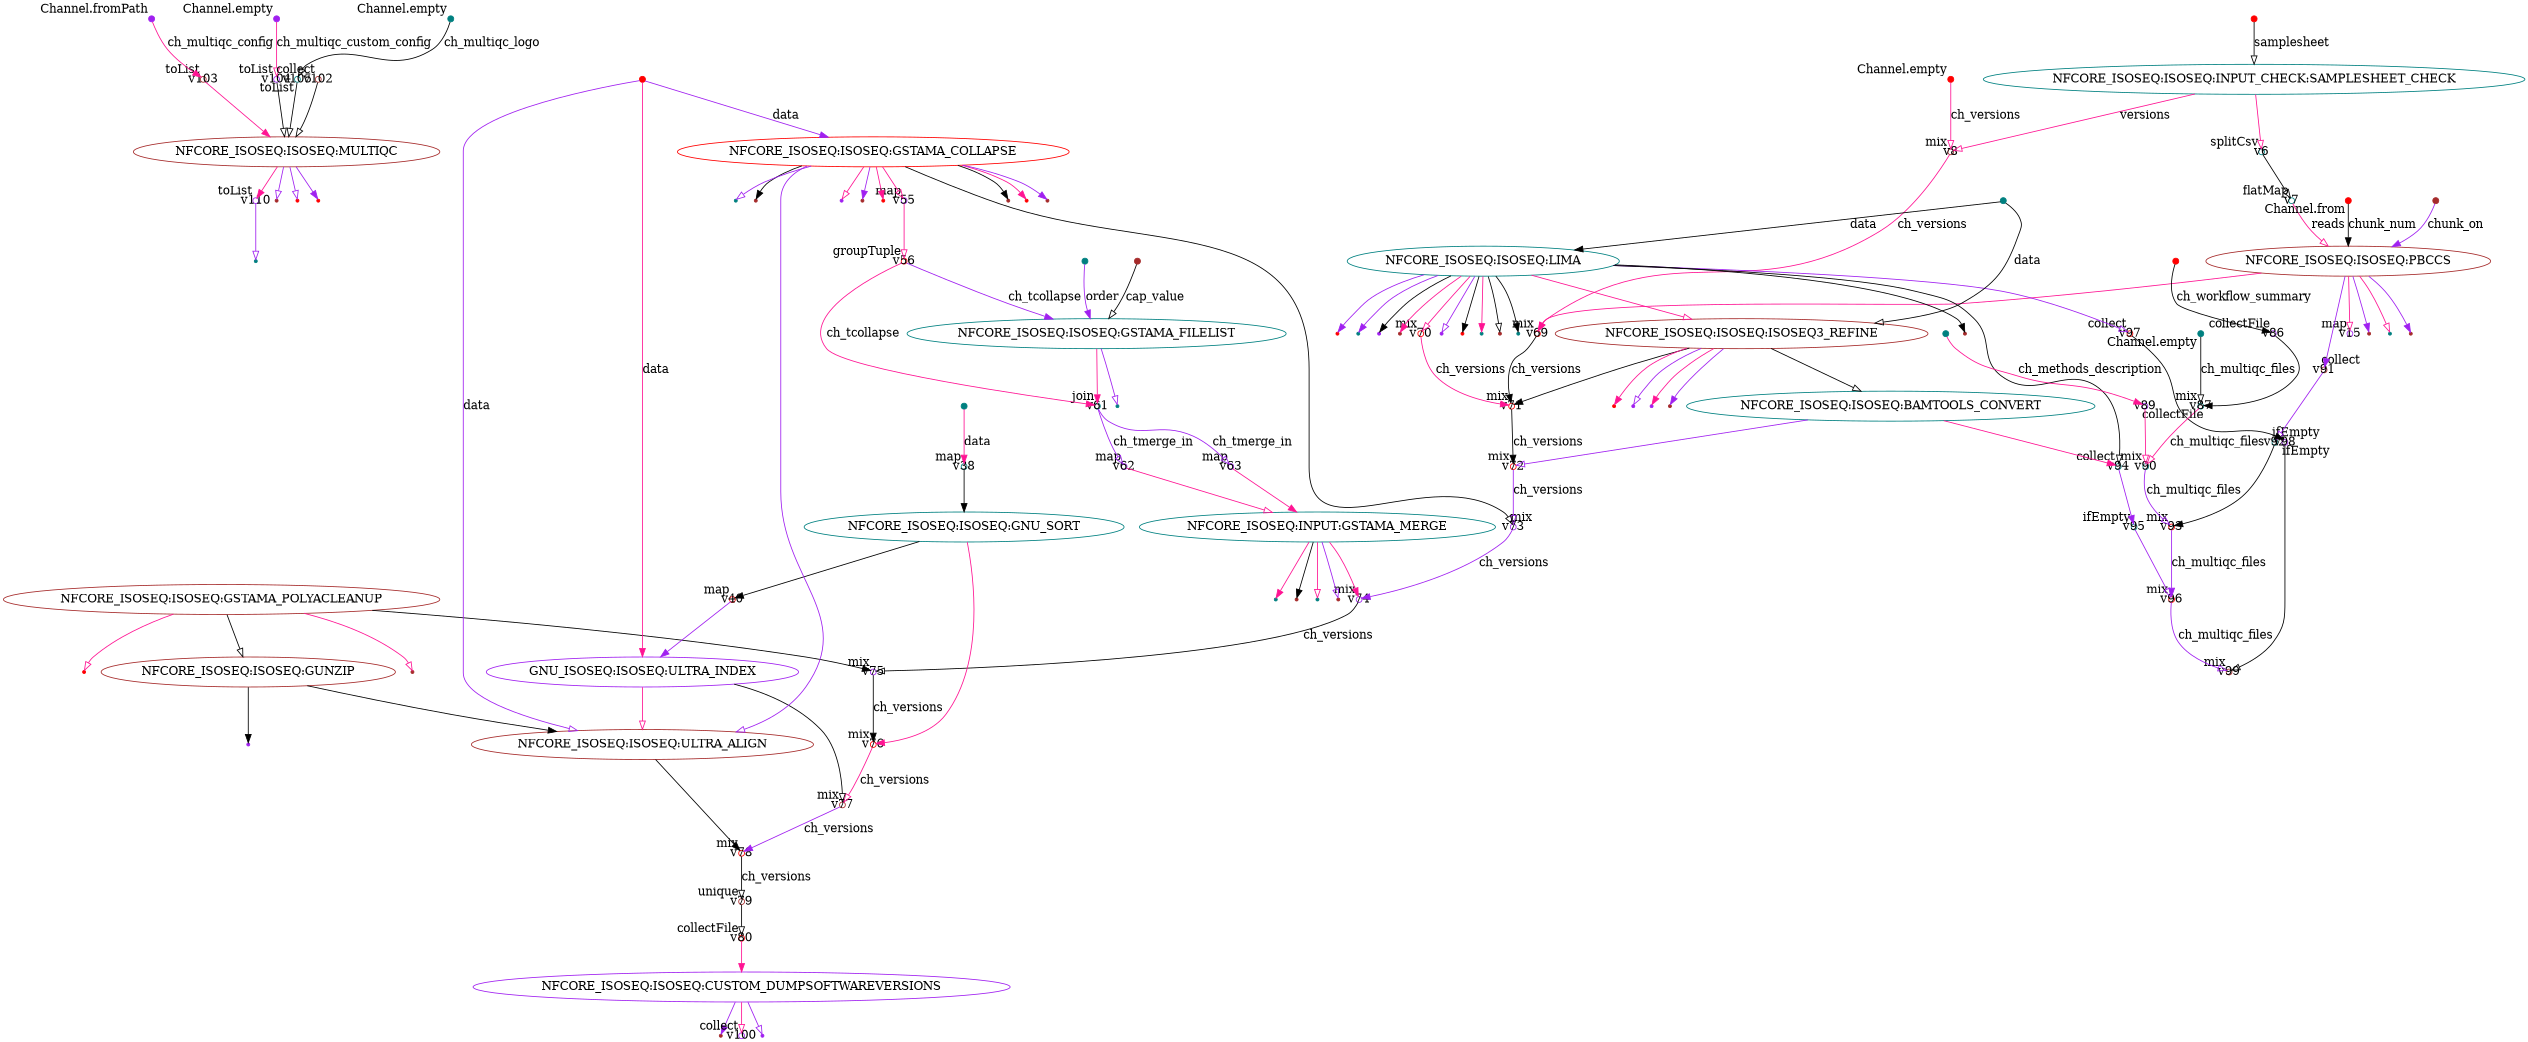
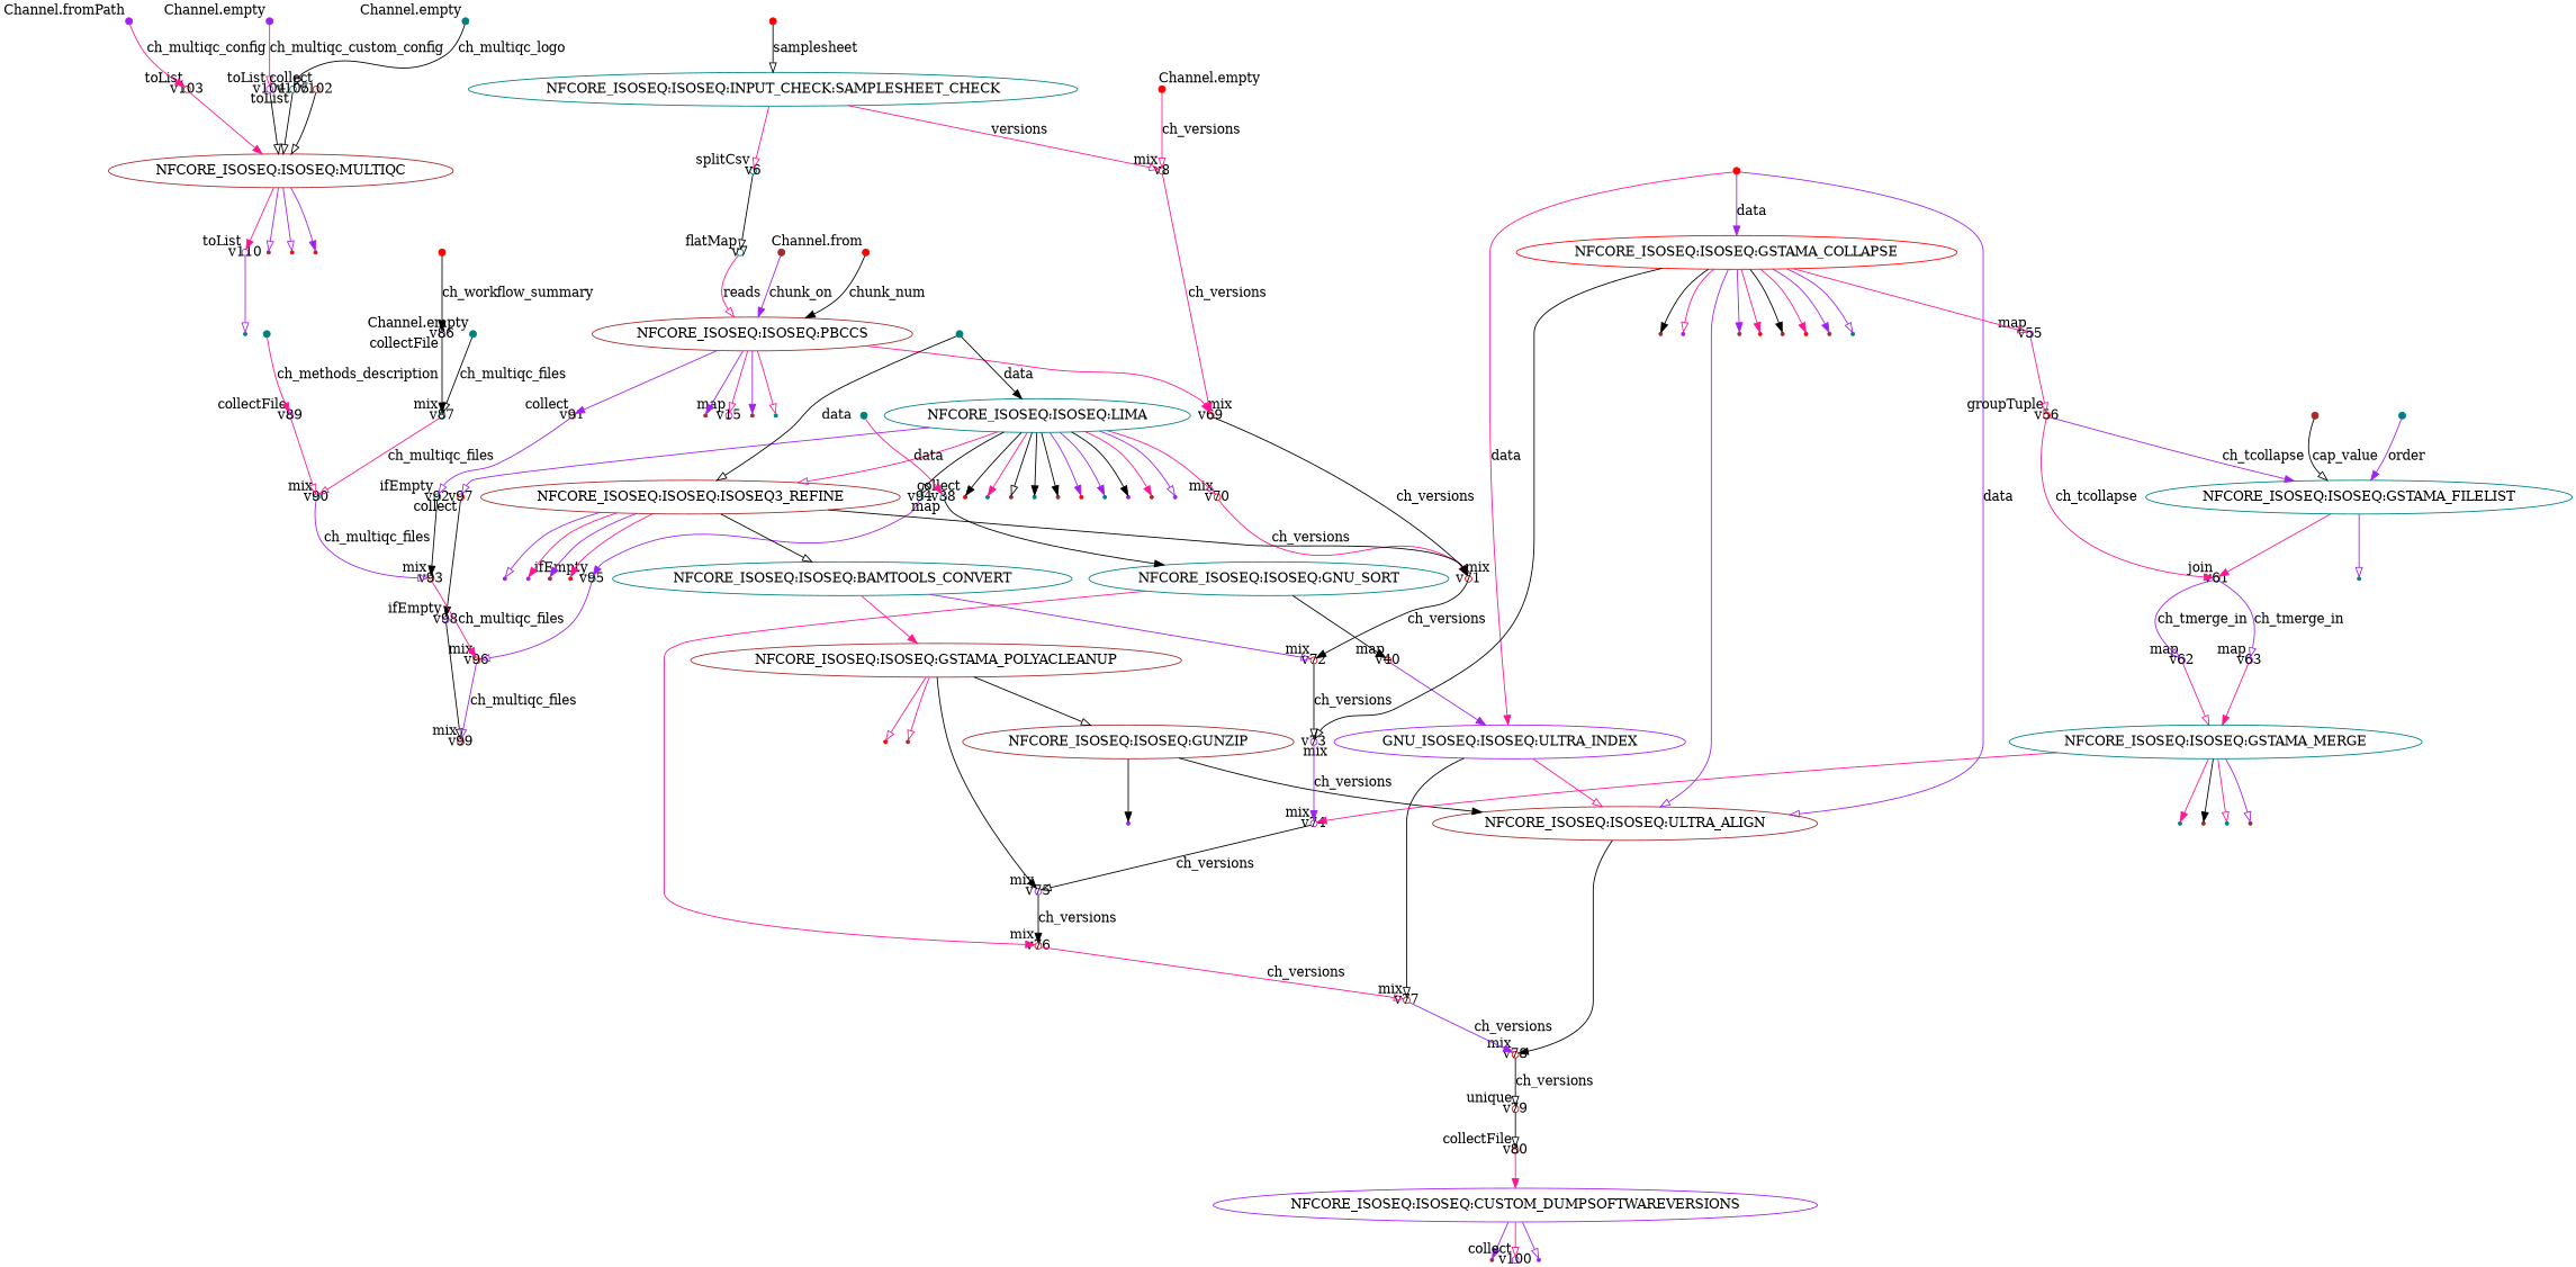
  digraph {
    node [color=teal fixedsize=true shape=point]
    edge [arrowhead=normal color=deeppink]
    v0 [color=purple width=0.1 xlabel="Channel.fromPath"]
    v103 [color=brown shape=circle width=0.1 xlabel=toList]
    n3 [color=brown label="NFCORE_ISOSEQ:ISOSEQ:MULTIQC" fixedsize="" shape=""]
    v110 [color=purple shape=circle width=0.1 xlabel=toList]
    v109 [color=brown fixedsize=""]
    v108 [color=red fixedsize=""]
    v107 [color=red fixedsize=""]
    v1 [color=purple width=0.1 xlabel="Channel.empty"]
    v104 [color=purple shape=circle width=0.1 xlabel=toList]
    v2 [width=0.1 xlabel="Channel.empty"]
    v105 [shape=circle width=0.1 xlabel=toList]
    v3 [color=red width=0.1 xlabel="Channel.empty"]
    v8 [color=brown shape=circle width=0.1 xlabel=mix]
    v69 [color=red shape=circle width=0.1 xlabel=mix]
    v71 [color=red shape=circle width=0.1 xlabel=mix]
    v4 [color=red width=0.1]
    n17 [label="NFCORE_ISOSEQ:ISOSEQ:INPUT_CHECK:SAMPLESHEET_CHECK" fixedsize="" shape=""]
    v6 [shape=circle width=0.1 xlabel=splitCsv]
    v7 [shape=circle width=0.1 xlabel=flatMap]
    n20 [color=brown label="NFCORE_ISOSEQ:ISOSEQ:PBCCS" fixedsize="" shape=""]
    v15 [color=purple shape=circle width=0.1 xlabel=map]
    v14 [color=brown fixedsize=""]
    v13 [fixedsize=""]
    v91 [color=brown shape=circle width=0.1 xlabel=collect]
    v12 [color=brown fixedsize=""]
    v92 [shape=circle width=0.1 xlabel=ifEmpty]
    v70 [color=red shape=circle width=0.1 xlabel=mix]
    v9 [color=red width=0.1 xlabel="Channel.from"]
    v10 [color=brown width=0.1]
    n30 [label="NFCORE_ISOSEQ:ISOSEQ:LIMA" fixedsize="" shape=""]
    v97 [color=red shape=circle width=0.1 xlabel=collect]
    v27 [fixedsize=""]
    v94 [shape=circle width=0.1 xlabel=collect]
    n34 [color=brown label="NFCORE_ISOSEQ:ISOSEQ:ISOSEQ3_REFINE" fixedsize="" shape=""]
    v26 [color=brown fixedsize=""]
    v25 [fixedsize=""]
    v24 [color=brown fixedsize=""]
    v23 [color=red fixedsize=""]
    v22 [fixedsize=""]
    v21 [color=purple fixedsize=""]
    v20 [color=brown fixedsize=""]
    v19 [color=purple fixedsize=""]
    v18 [color=red fixedsize=""]
    v93 [color=red shape=circle width=0.1 xlabel=mix]
    v98 [color=purple shape=circle width=0.1 xlabel=ifEmpty]
    v95 [shape=circle width=0.1 xlabel=ifEmpty]
    n47 [label="NFCORE_ISOSEQ:ISOSEQ:BAMTOOLS_CONVERT" fixedsize="" shape=""]
    v32 [color=red fixedsize=""]
    v31 [color=purple fixedsize=""]
    v30 [color=purple fixedsize=""]
    v29 [color=brown fixedsize=""]
    v16 [width=0.1]
    v99 [color=brown shape=circle width=0.1 xlabel=mix]
    v96 [color=red shape=circle width=0.1 xlabel=mix]
    v72 [color=red shape=circle width=0.1 xlabel=mix]
    n56 [color=brown label="NFCORE_ISOSEQ:ISOSEQ:GSTAMA_POLYACLEANUP" fixedsize="" shape=""]
    n57 [color=brown label="NFCORE_ISOSEQ:ISOSEQ:GUNZIP" fixedsize="" shape=""]
    v36 [color=red fixedsize=""]
    v35 [color=brown fixedsize=""]
    v75 [color=purple shape=circle width=0.1 xlabel=mix]
    v73 [color=purple shape=circle width=0.1 xlabel=mix]
    n62 [color=brown label="NFCORE_ISOSEQ:ISOSEQ:ULTRA_ALIGN" fixedsize="" shape=""]
    v44 [color=purple fixedsize=""]
    v76 [color=red shape=circle width=0.1 xlabel=mix]
    v74 [color=purple shape=circle width=0.1 xlabel=mix]
    v78 [color=red shape=circle width=0.1 xlabel=mix]
    v77 [color=brown shape=circle width=0.1 xlabel=mix]
    v37 [width=0.1]
    v38 [shape=circle width=0.1 xlabel=map]
    n70 [label="NFCORE_ISOSEQ:ISOSEQ:GNU_SORT" fixedsize="" shape=""]
    v40 [color=red shape=circle width=0.1 xlabel=map]
    n72 [color=purple label="GNU_ISOSEQ:ISOSEQ:ULTRA_INDEX" fixedsize="" shape=""]
    v41 [color=red width=0.1]
    n74 [color=red label="NFCORE_ISOSEQ:ISOSEQ:GSTAMA_COLLAPSE" fixedsize="" shape=""]
    v55 [color=purple shape=circle width=0.1 xlabel=map]
    v54 [color=brown fixedsize=""]
    v53 [color=purple fixedsize=""]
    v52 [color=brown fixedsize=""]
    v51 [color=red fixedsize=""]
    v50 [color=brown fixedsize=""]
    v49 [color=red fixedsize=""]
    v48 [color=brown fixedsize=""]
    v47 [fixedsize=""]
    v79 [color=brown shape=circle width=0.1 xlabel=unique]
    v56 [color=red shape=circle width=0.1 xlabel=groupTuple]
    v80 [color=red shape=circle width=0.1 xlabel=collectFile]
    n87 [label="NFCORE_ISOSEQ:ISOSEQ:GSTAMA_FILELIST" fixedsize="" shape=""]
    v61 [shape=circle width=0.1 xlabel=join]
    v60 [fixedsize=""]
    v62 [color=purple shape=circle width=0.1 xlabel=map]
    v63 [color=purple shape=circle width=0.1 xlabel=map]
    v57 [color=brown width=0.1]
    v58 [width=0.1]
-   n94 [label="NFCORE_ISOSEQ:INPUT:GSTAMA_MERGE" fixedsize="" shape=""]
+   n94 [label="NFCORE_ISOSEQ:ISOSEQ:GSTAMA_MERGE" fixedsize="" shape=""]
    v68 [fixedsize=""]
    v67 [color=brown fixedsize=""]
    v66 [fixedsize=""]
    v65 [color=brown fixedsize=""]
    n99 [color=purple label="NFCORE_ISOSEQ:ISOSEQ:CUSTOM_DUMPSOFTWAREVERSIONS" fixedsize="" shape=""]
    v83 [color=brown fixedsize=""]
    v100 [color=purple shape=circle width=0.1 xlabel=collect]
    v82 [color=purple fixedsize=""]
    v84 [width=0.1 xlabel="Channel.empty"]
    v87 [shape=circle width=0.1 xlabel=mix]
    v90 [shape=circle width=0.1 xlabel=mix]
    v85 [color=red width=0.1]
    v86 [color=purple shape=circle width=0.1 xlabel=collectFile]
    v88 [width=0.1]
    v89 [color=purple shape=circle width=0.1 xlabel=collectFile]
    v102 [color=brown shape=circle width=0.1 xlabel=collect]
    v111 [fixedsize=""]
    v0 -> v103 [label=ch_multiqc_config]
    v103 -> n3
    n3 -> v110
    n3 -> v109 [arrowhead=onormal color=purple]
    n3 -> v108 [arrowhead=onormal color=purple]
    n3 -> v107 [color=purple]
    v110 -> v111 [arrowhead=onormal color=purple]
    v1 -> v104 [arrowhead=onormal label=ch_multiqc_custom_config]
    v104 -> n3 [arrowhead=onormal color=black]
    v2 -> v105 [arrowhead=onormal color=black label=ch_multiqc_logo]
    v105 -> n3 [arrowhead=onormal color=black]
    v3 -> v8 [arrowhead=onormal label=ch_versions]
    v8 -> v69 [label=ch_versions]
    v69 -> v71 [color=black label=ch_versions]
    v71 -> v72 [color=black label=ch_versions]
    v4 -> n17 [arrowhead=onormal color=black label=samplesheet]
    n17 -> v8 [arrowhead=onormal label=versions]
    n17 -> v6 [arrowhead=onormal]
    v6 -> v7 [arrowhead=onormal color=black]
    v7 -> n20 [arrowhead=onormal label=reads]
    n20 -> v69
    n20 -> v15 [arrowhead=onormal]
    n20 -> v14 [color=purple]
    n20 -> v13 [arrowhead=onormal]
    n20 -> v91 [color=purple]
    n20 -> v12 [color=purple]
    v91 -> v92 [arrowhead=onormal color=purple]
    v92 -> v93 [color=black]
    v70 -> v71 [label=ch_versions]
    v9 -> n20 [color=black label=chunk_num]
    v10 -> n20 [color=purple label=chunk_on]
    n30 -> v70 [arrowhead=onormal]
    n30 -> v97 [arrowhead=onormal color=purple]
    n30 -> v27
    n30 -> v94 [arrowhead=onormal color=black]
    n30 -> n34 [arrowhead=onormal]
    n30 -> v26 [arrowhead=onormal color=black]
    n30 -> v25 [color=black]
    n30 -> v24 [color=black]
    n30 -> v23 [color=purple]
    n30 -> v22 [color=purple]
    n30 -> v21 [color=black]
    n30 -> v20
    n30 -> v19 [arrowhead=onormal color=purple]
    n30 -> v18 [color=black]
    v97 -> v98 [color=black]
    v94 -> v95 [color=purple]
    n34 -> v71 [color=black]
    n34 -> n47 [arrowhead=onormal color=black]
    n34 -> v32
    n34 -> v31 [arrowhead=onormal color=purple]
    n34 -> v30
    n34 -> v29 [color=purple]
-   v93 -> v96 [color=purple label=ch_multiqc_files]
+   v93 -> v96 [label=ch_multiqc_files]
    v98 -> v99 [arrowhead=onormal color=black]
    v95 -> v96 [arrowhead=onormal color=purple]
    n47 -> v72 [arrowhead=onormal color=purple]
-   n47 -> v94
+   n47 -> n56
    v16 -> n30 [color=black label=data]
    v16 -> n34 [arrowhead=onormal color=black label=data]
    v96 -> v99 [arrowhead=onormal color=purple label=ch_multiqc_files]
-   v72 -> v73 [arrowhead=onormal color=purple label=ch_versions]
+   v72 -> v73 [arrowhead=onormal color=black label=ch_versions]
    n56 -> n57 [arrowhead=onormal color=black]
    n56 -> v36 [arrowhead=onormal]
    n56 -> v35 [arrowhead=onormal]
    n56 -> v75 [color=black]
    n57 -> n62 [color=black]
    n57 -> v44 [color=black]
    v75 -> v76 [color=black label=ch_versions]
    v73 -> v74 [color=purple label=ch_versions]
    n62 -> v78 [color=black]
    v76 -> v77 [arrowhead=onormal label=ch_versions]
    v74 -> v75 [arrowhead=onormal color=black label=ch_versions]
    v78 -> v79 [arrowhead=onormal color=black label=ch_versions]
    v77 -> v78 [color=purple label=ch_versions]
    v37 -> v38 [label=data]
    v38 -> n70 [color=black]
    n70 -> v76
    n70 -> v40 [color=black]
    v40 -> n72 [color=purple]
    n72 -> n62 [arrowhead=onormal]
    n72 -> v77 [arrowhead=onormal color=black]
    v41 -> n62 [arrowhead=onormal color=purple label=data]
    v41 -> n72 [label=data]
    v41 -> n74 [color=purple label=data]
    n74 -> v73 [arrowhead=onormal color=black]
    n74 -> n62 [arrowhead=onormal color=purple]
    n74 -> v55 [arrowhead=onormal]
    n74 -> v54 [color=black]
    n74 -> v53 [arrowhead=onormal]
    n74 -> v52 [color=purple]
    n74 -> v51
    n74 -> v50 [color=black]
    n74 -> v49
    n74 -> v48 [color=purple]
    n74 -> v47 [arrowhead=onormal color=purple]
    v55 -> v56 [arrowhead=onormal]
    v79 -> v80 [arrowhead=onormal color=black]
    v56 -> n87 [color=purple label=ch_tcollapse]
    v56 -> v61 [label=ch_tcollapse]
    v80 -> n99
    n87 -> v61
    n87 -> v60 [arrowhead=onormal color=purple]
    v61 -> v62 [arrowhead=onormal color=purple label=ch_tmerge_in]
    v61 -> v63 [arrowhead=onormal color=purple label=ch_tmerge_in]
    v62 -> n94 [arrowhead=onormal]
    v63 -> n94
    v57 -> n87 [arrowhead=onormal color=black label=cap_value]
    v58 -> n87 [color=purple label=order]
    n94 -> v74
    n94 -> v68 [arrowhead=onormal]
    n94 -> v67 [arrowhead=onormal color=purple]
    n94 -> v66
    n94 -> v65 [color=black]
    n99 -> v83 [color=purple]
    n99 -> v100 [arrowhead=onormal]
    n99 -> v82 [arrowhead=onormal color=purple]
    v84 -> v87 [arrowhead=onormal color=black label=ch_multiqc_files]
    v87 -> v90 [arrowhead=onormal label=ch_multiqc_files]
    v90 -> v93 [arrowhead=onormal color=purple label=ch_multiqc_files]
    v85 -> v86 [color=black label=ch_workflow_summary]
    v86 -> v87 [color=black]
    v88 -> v89 [label=ch_methods_description]
    v89 -> v90 [arrowhead=onormal]
    v102 -> n3 [arrowhead=onormal color=black]
  }
